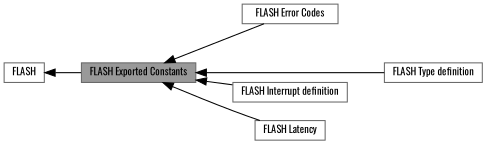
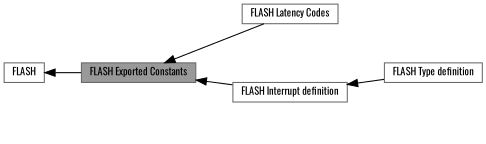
  digraph {
    fontname=Oswald
    rankdir=LR
    node [color=grey40 fillcolor=white fontname=Oswald fontsize=10 shape=box style=filled]
    edge [dir=back fontname=Oswald fontsize=10 labelfontname=Helvetica labelfontsize=10 shape=plaintext style=solid]
    n1 [height=0.2 label=FLASH width=0.4]
    n2 [color=gray40 fillcolor=grey60 fontcolor=black height=0.2 label="FLASH Exported Constants" width=0.4]
-   n3 [height=0.2 label="FLASH Error Codes" width=0.4]
+   n3 [height=0.2 label="FLASH Latency Codes" width=0.4]
    n4 [height=0.2 label="FLASH Type definition" width=0.4]
    n5 [height=0.2 label="FLASH Interrupt definition" width=0.4]
-   n6 [height=0.2 label="FLASH Latency" width=0.4]
    n1 -> n2
    n2 -> n3
-   n2 -> n4
+   n5 -> n4
    n2 -> n5
-   n2 -> n6
  }
